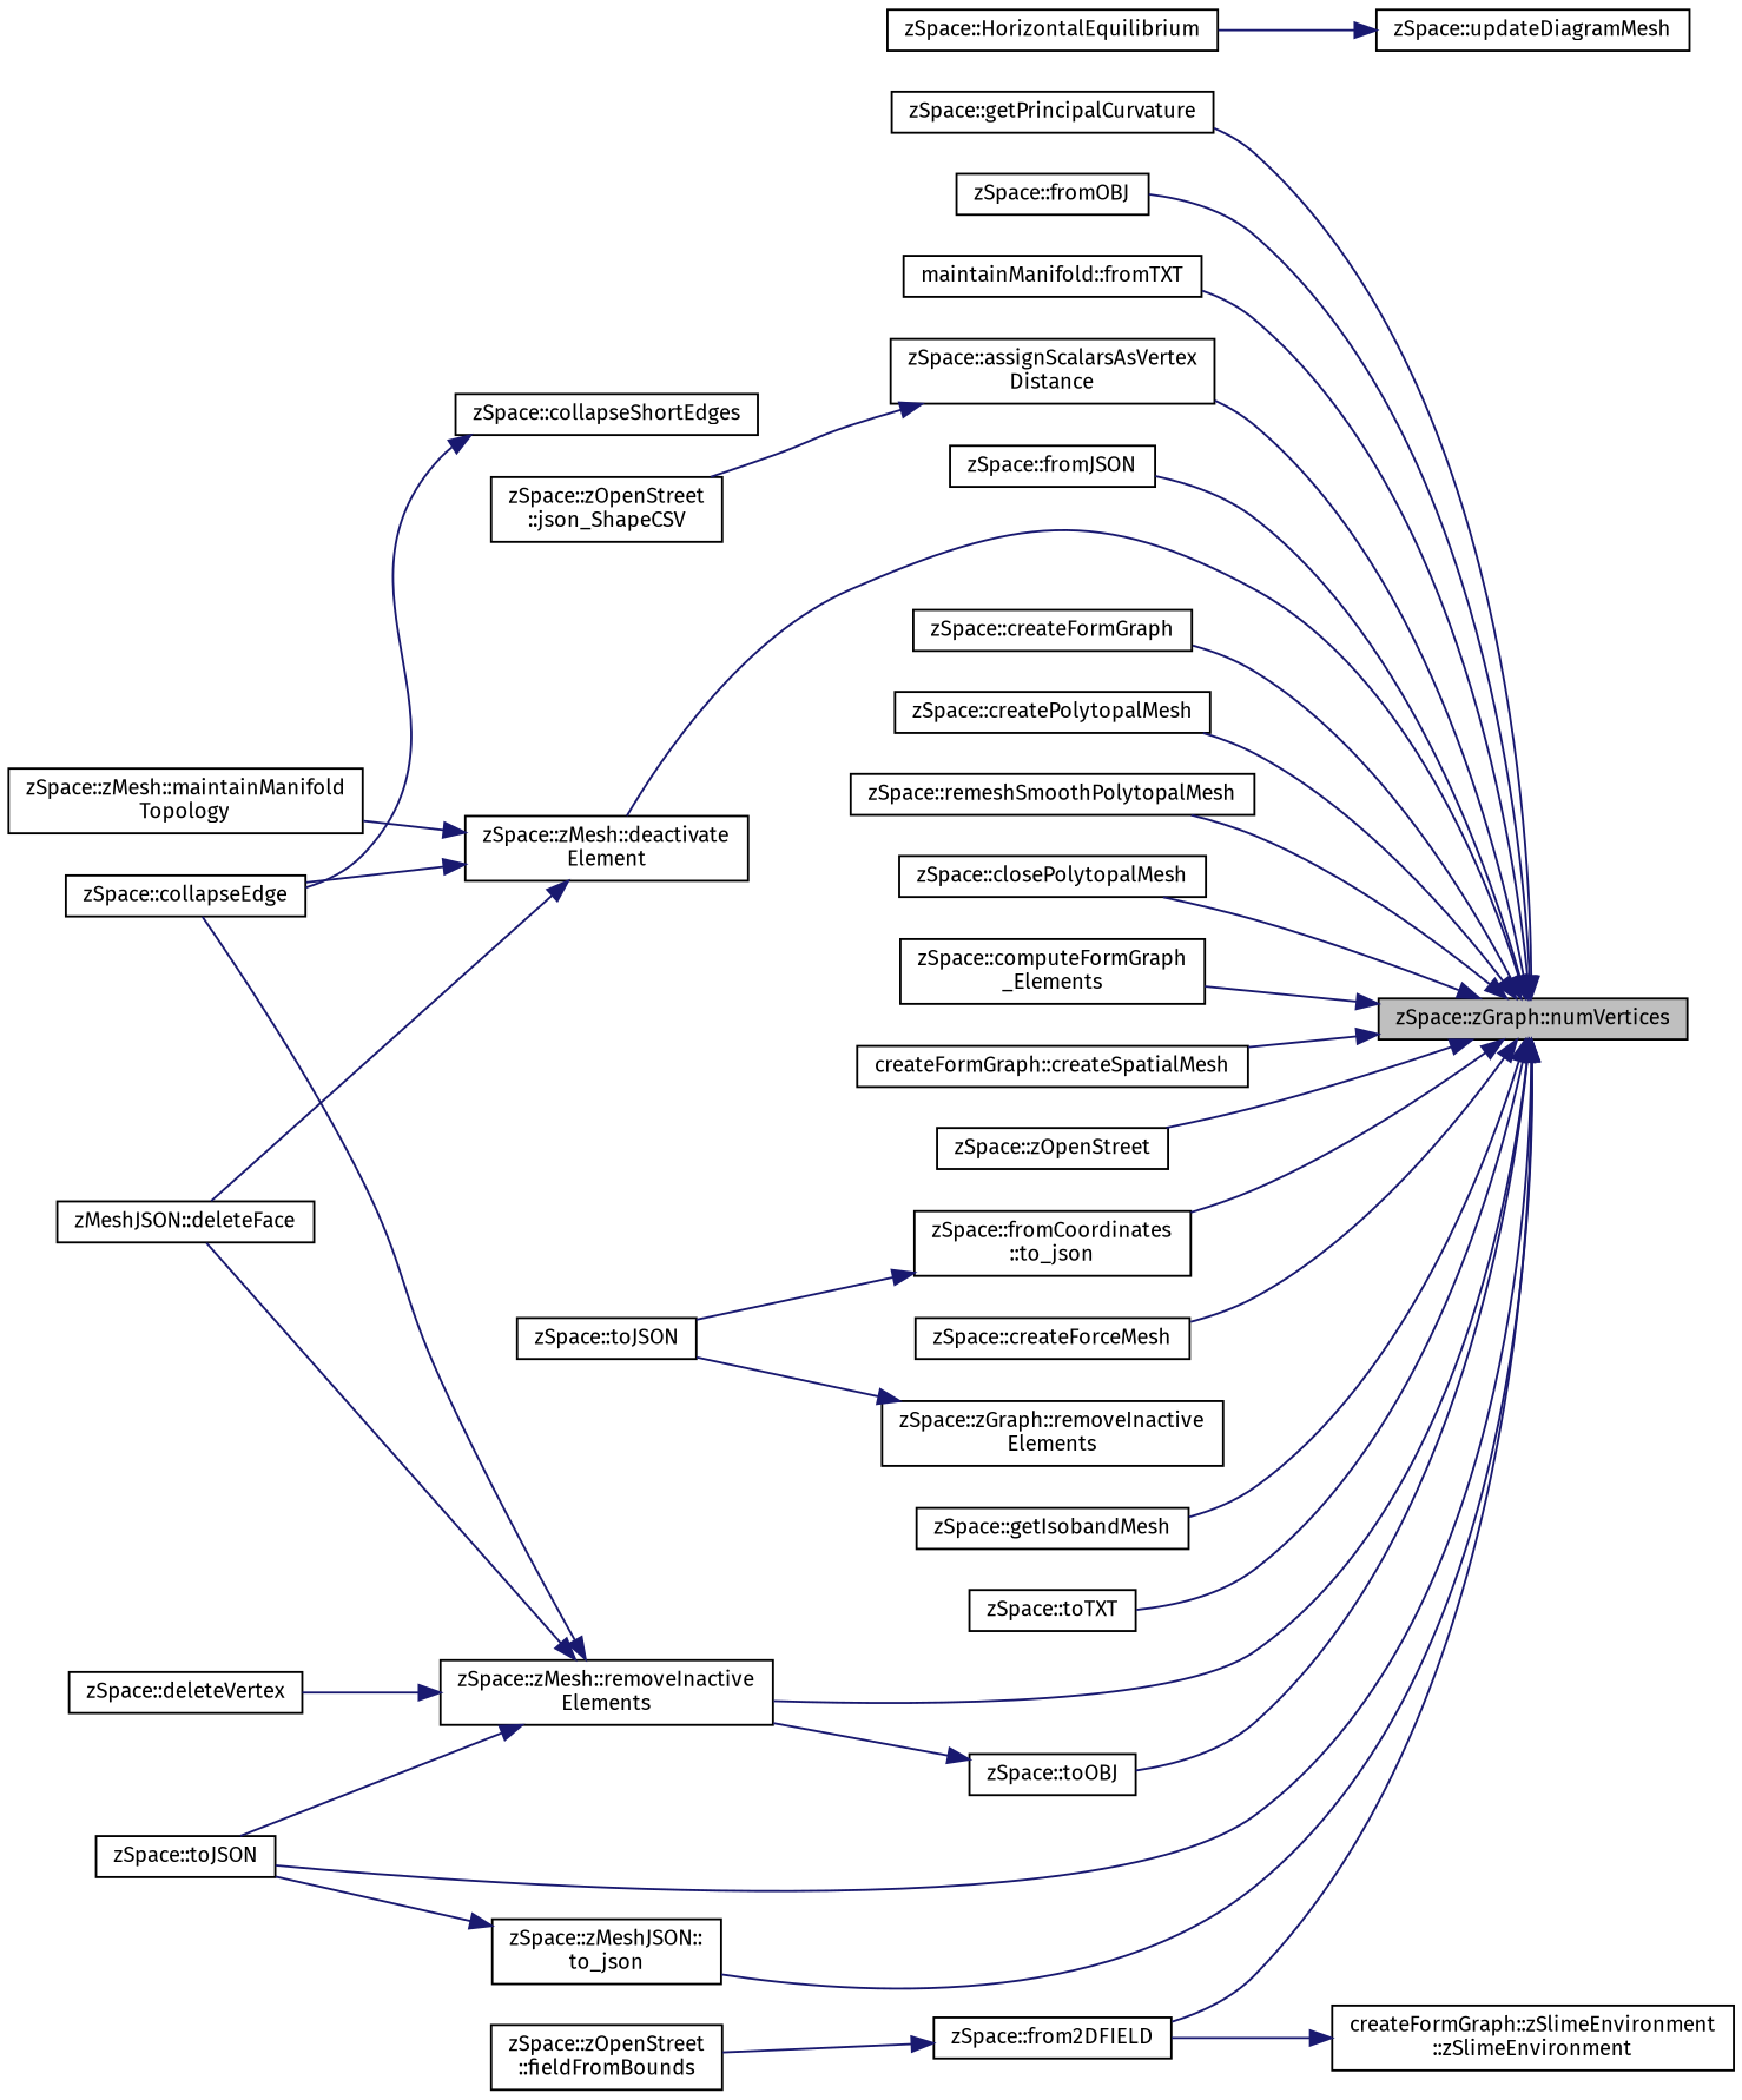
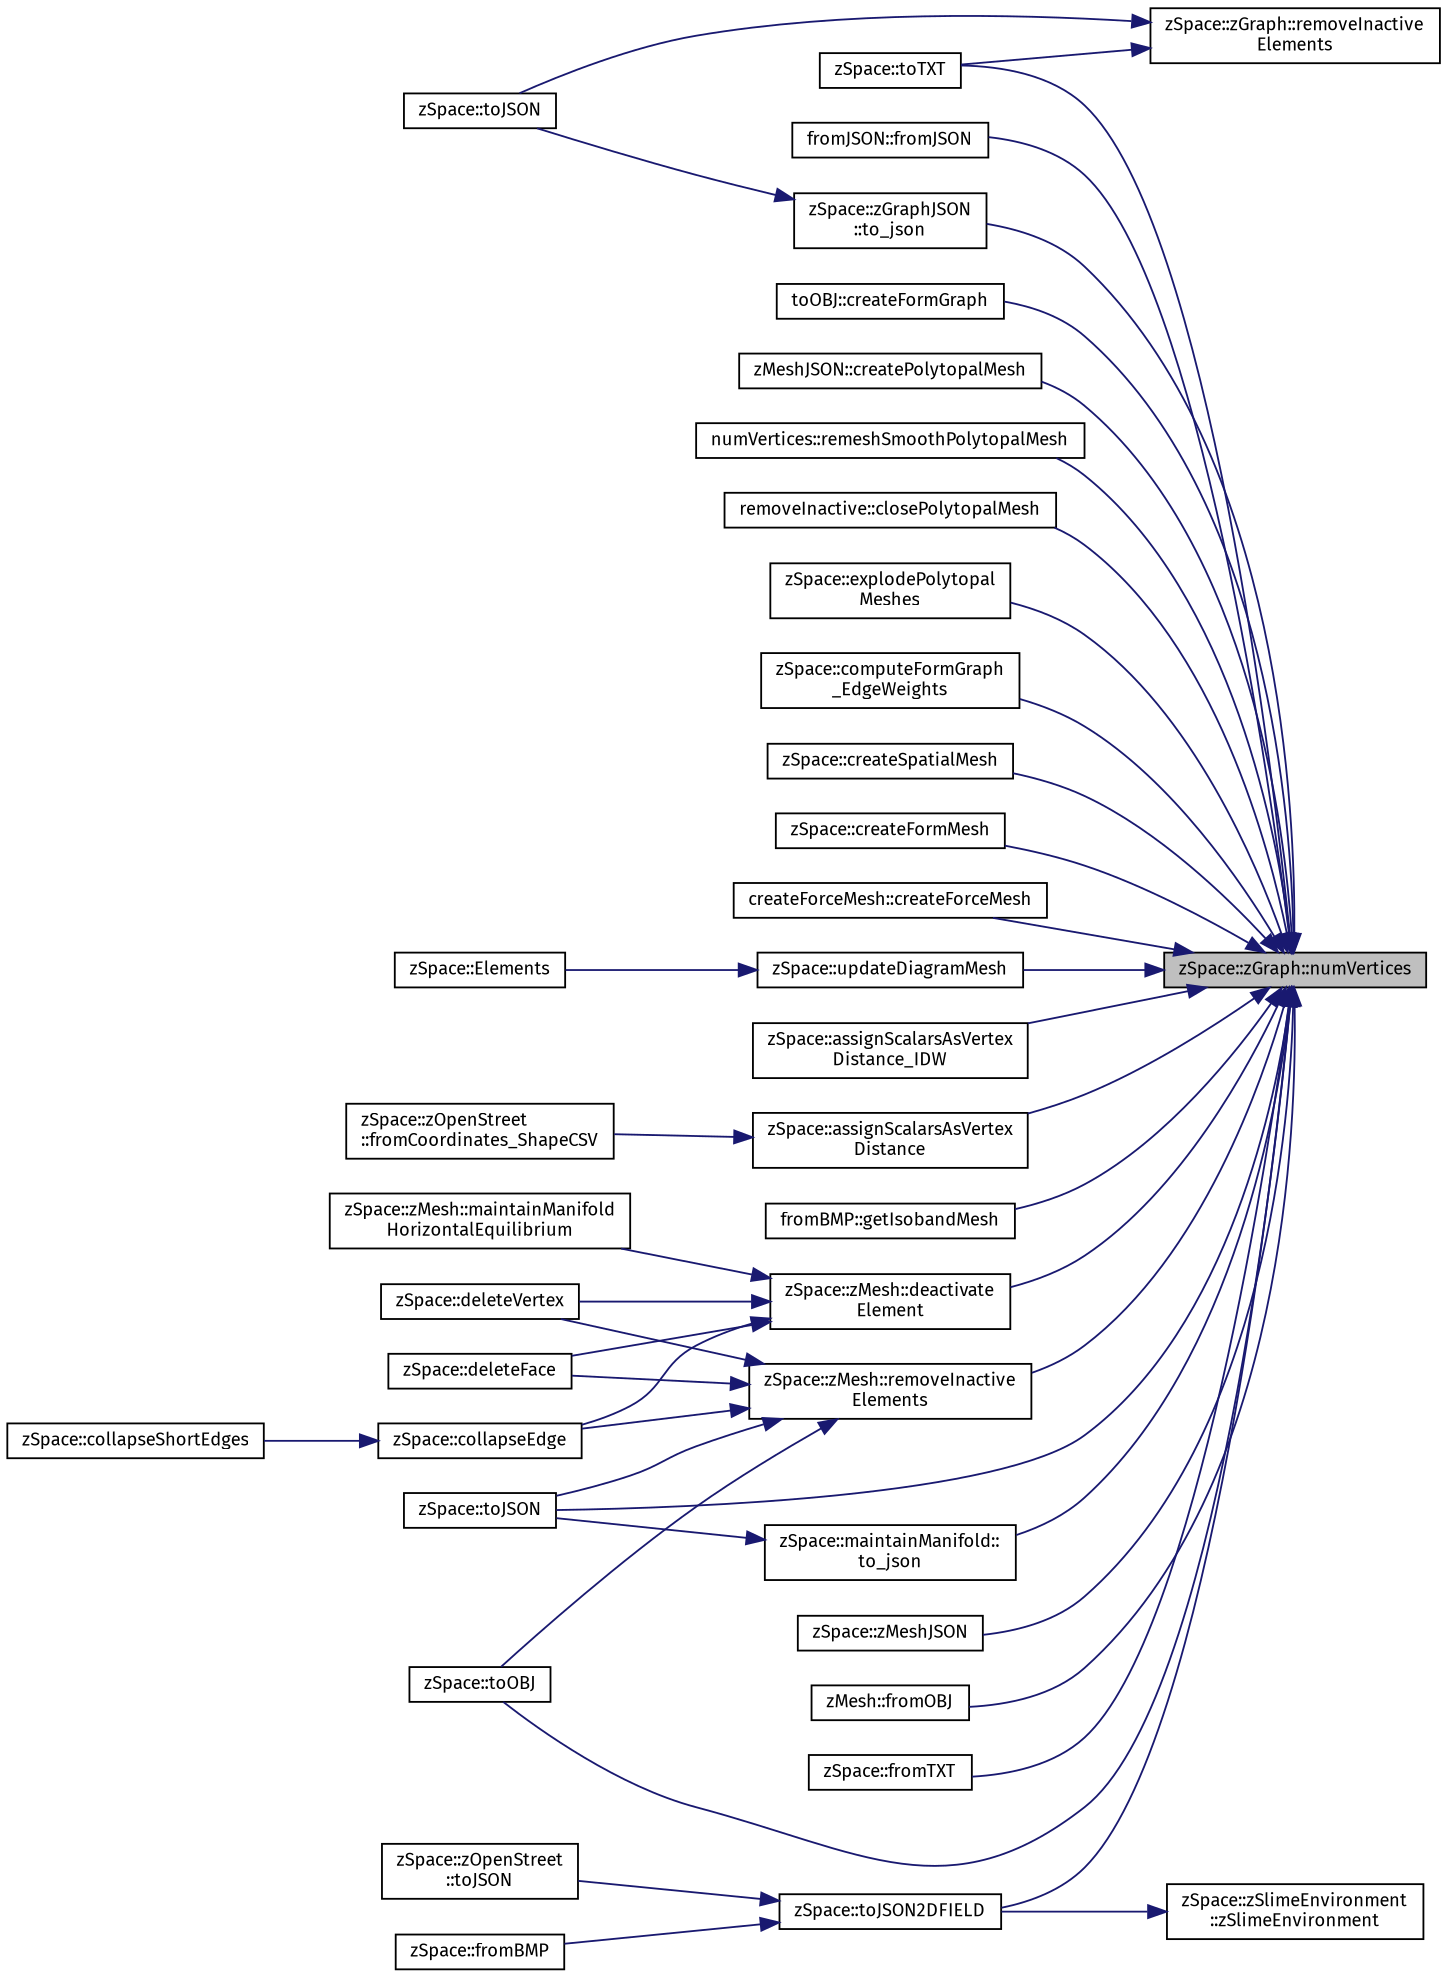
  digraph {
    fontname="Fira Sans"
    rankdir=RL
    node [color=black fillcolor=white fontname="Fira Sans" fontsize=10 shape=record style=filled]
    edge [color=midnightblue dir=back fontname="Fira Sans" fontsize=10 labelfontname=Helvetica labelfontsize=10 style=solid]
    n1 [fillcolor=grey75 fontcolor=black height=0.2 label="zSpace::zGraph::numVertices" width=0.4]
-   n2 [height=0.2 label="zSpace::createFormGraph" width=0.4]
-   n3 [height=0.2 label="zSpace::createPolytopalMesh" width=0.4]
-   n4 [height=0.2 label="zSpace::remeshSmoothPolytopalMesh" width=0.4]
-   n5 [height=0.2 label="zSpace::closePolytopalMesh" width=0.4]
-   n7 [height=0.2 label="zSpace::computeFormGraph\l_Elements" width=0.4]
-   n8 [height=0.2 label="createFormGraph::createSpatialMesh" width=0.4]
-   n9 [height=0.2 label="zSpace::zOpenStreet" width=0.4]
-   n10 [height=0.2 label="zSpace::createForceMesh" width=0.4]
+   n2 [height=0.2 label="toOBJ::createFormGraph" width=0.4]
+   n3 [height=0.2 label="zMeshJSON::createPolytopalMesh" width=0.4]
+   n4 [height=0.2 label="numVertices::remeshSmoothPolytopalMesh" width=0.4]
+   n5 [height=0.2 label="removeInactive::closePolytopalMesh" width=0.4]
+   n6 [height=0.2 label="zSpace::explodePolytopal\lMeshes" width=0.4]
+   n7 [height=0.2 label="zSpace::computeFormGraph\l_EdgeWeights" width=0.4]
+   n8 [height=0.2 label="zSpace::createSpatialMesh" width=0.4]
+   n9 [height=0.2 label="zSpace::createFormMesh" width=0.4]
+   n10 [height=0.2 label="createForceMesh::createForceMesh" width=0.4]
    n11 [height=0.2 label="zSpace::updateDiagramMesh" width=0.4]
+   n12 [height=0.2 label="zSpace::assignScalarsAsVertex\lDistance_IDW" width=0.4]
    n13 [height=0.2 label="zSpace::assignScalarsAsVertex\lDistance" width=0.4]
-   n14 [height=0.2 label="zSpace::getIsobandMesh" width=0.4]
+   n14 [height=0.2 label="fromBMP::getIsobandMesh" width=0.4]
    n15 [height=0.2 label="zSpace::toTXT" width=0.4]
    n16 [height=0.2 label="zSpace::zMesh::deactivate\lElement" width=0.4]
    n17 [height=0.2 label="zSpace::zMesh::removeInactive\lElements" width=0.4]
    n18 [height=0.2 label="zSpace::toOBJ" width=0.4]
    n19 [height=0.2 label="zSpace::toJSON" width=0.4]
-   n20 [height=0.2 label="zSpace::getPrincipalCurvature" width=0.4]
-   n21 [height=0.2 label="zSpace::fromOBJ" width=0.4]
-   n22 [height=0.2 label="zSpace::from2DFIELD" width=0.4]
-   n23 [height=0.2 label="maintainManifold::fromTXT" width=0.4]
-   n24 [height=0.2 label="zSpace::fromJSON" width=0.4]
-   n25 [height=0.2 label="zSpace::zMeshJSON::\lto_json" width=0.4]
-   n26 [height=0.2 label="zSpace::fromCoordinates\l::to_json" width=0.4]
-   n27 [height=0.2 label="zSpace::HorizontalEquilibrium" width=0.4]
-   n28 [height=0.2 label="zSpace::zOpenStreet\l::json_ShapeCSV" width=0.4]
+   n20 [height=0.2 label="zSpace::zMeshJSON" width=0.4]
+   n21 [height=0.2 label="zMesh::fromOBJ" width=0.4]
+   n22 [height=0.2 label="zSpace::toJSON2DFIELD" width=0.4]
+   n23 [height=0.2 label="zSpace::fromTXT" width=0.4]
+   n24 [height=0.2 label="fromJSON::fromJSON" width=0.4]
+   n25 [height=0.2 label="zSpace::maintainManifold::\lto_json" width=0.4]
+   n26 [height=0.2 label="zSpace::zGraphJSON\l::to_json" width=0.4]
+   n27 [height=0.2 label="zSpace::Elements" width=0.4]
+   n28 [height=0.2 label="zSpace::zOpenStreet\l::fromCoordinates_ShapeCSV" width=0.4]
    n29 [height=0.2 label="zSpace::zGraph::removeInactive\lElements" width=0.4]
    n30 [height=0.2 label="zSpace::toJSON" width=0.4]
-   n31 [height=0.2 label="zSpace::zMesh::maintainManifold\lTopology" width=0.4]
+   n31 [height=0.2 label="zSpace::zMesh::maintainManifold\lHorizontalEquilibrium" width=0.4]
    n32 [height=0.2 label="zSpace::deleteVertex" width=0.4]
-   n33 [height=0.2 label="zMeshJSON::deleteFace" width=0.4]
+   n33 [height=0.2 label="zSpace::deleteFace" width=0.4]
    n34 [height=0.2 label="zSpace::collapseEdge" width=0.4]
-   n35 [height=0.2 label="zSpace::zOpenStreet\l::fieldFromBounds" width=0.4]
+   n35 [height=0.2 label="zSpace::zOpenStreet\l::toJSON" width=0.4]
+   n36 [height=0.2 label="zSpace::fromBMP" width=0.4]
    n37 [height=0.2 label="zSpace::collapseShortEdges" width=0.4]
-   n38 [height=0.2 label="createFormGraph::zSlimeEnvironment\l::zSlimeEnvironment" width=0.4]
+   n38 [height=0.2 label="zSpace::zSlimeEnvironment\l::zSlimeEnvironment" width=0.4]
    n1 -> n2
    n1 -> n3
    n1 -> n4
    n1 -> n5
+   n1 -> n6
    n1 -> n7
    n1 -> n8
    n1 -> n9
    n1 -> n10
+   n1 -> n11
+   n1 -> n12
    n1 -> n13
    n1 -> n14
    n1 -> n15
    n1 -> n16
    n1 -> n17
    n1 -> n18
    n1 -> n19
    n1 -> n20
    n1 -> n21
    n1 -> n22
    n1 -> n23
    n1 -> n24
    n1 -> n25
    n1 -> n26
    n11 -> n27
    n13 -> n28
    n16 -> n31
+   n16 -> n32
    n16 -> n33
    n16 -> n34
-   n18 -> n17
+   n17 -> n18
    n17 -> n19
    n17 -> n32
    n17 -> n33
    n17 -> n34
    n22 -> n35
+   n22 -> n36
    n25 -> n19
    n26 -> n30
+   n29 -> n15
    n29 -> n30
-   n37 -> n34
+   n34 -> n37
    n38 -> n22
  }
